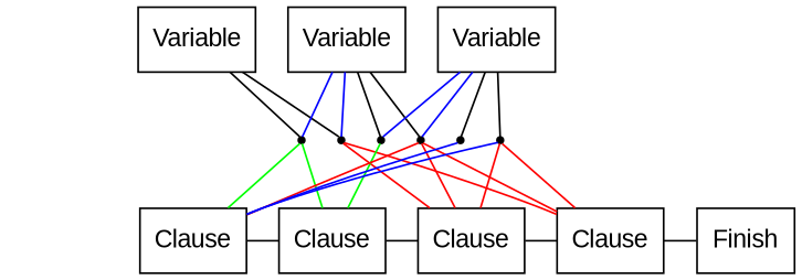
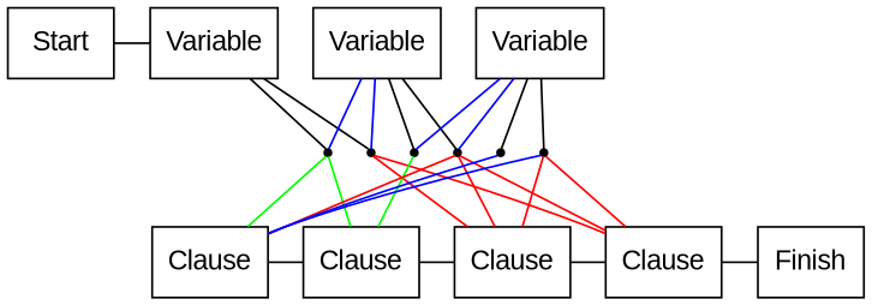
  strict digraph {
    fontname="Liberation Sans"
    node [shape=rectangle fontname="Liberation Sans"]
    edge [arrowhead=none fontname="Liberation Sans"]
+   n1 [label=Start]
    n2 [label=Variable]
    n3 [label=Variable]
    n4 [label=Variable]
    v1T [shape=point]
    v1F [shape=point]
    v2T [shape=point]
    v2F [shape=point]
    v3T [shape=point]
    v3F [shape=point]
    n11 [label=Clause]
    n12 [label=Clause]
    n13 [label=Clause]
    n14 [label=Clause]
    n15 [label=Finish]
    subgraph sub_1 {
      rank=same
      rankdir=LR
+     n1
      n2
      n3
      n4
    }
    subgraph sub_2 {
      rank=same
      v1T
      v1F
      v2T
      v2F
      v3T
      v3F
    }
    subgraph sub_3 {
      rank=same
      n11
      n12
      n13
      n14
      n15
    }
+   n1 -> n2
    n2 -> n3 [style=invisible]
    n2 -> v1T
    n2 -> v1F
    n3 -> n4 [style=invisible]
    n3 -> v2T
    n3 -> v2F
    n4 -> v3T
    n4 -> v3F
    v1T -> n3 [color=blue]
    v1T -> v1F [style=invisible]
    v1T -> n11 [color=green]
    v1T -> n12 [color=green]
    v1F -> n3 [color=blue]
    v1F -> v2T [style=invisible]
    v1F -> n13 [color=red]
    v1F -> n14 [color=red]
    v2T -> n4 [color=blue]
    v2T -> v2F [style=invisible]
    v2T -> n12 [color=green]
    v2F -> n4 [color=blue]
    v2F -> v3T [style=invisible]
    v2F -> n11 [color=red]
    v2F -> n13 [color=red]
    v2F -> n14 [color=red]
    v3T -> v3F [style=invisible]
    v3T -> n11 [color=blue]
    v3F -> n11 [color=blue]
    v3F -> n13 [color=red]
    v3F -> n14 [color=red]
    n11 -> n12
    n12 -> n13
    n13 -> n14
    n14 -> n15
  }
